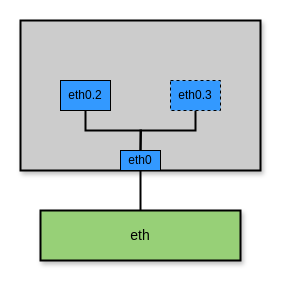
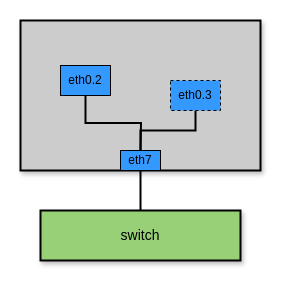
  <mxCell id="0" />
  <mxCell id="1" parent="0" />
  <mxCell id="2" value="" style="rounded=0;whiteSpace=wrap;html=1;fillColor=#CCCCCC;shadow=1;strokeWidth=2;" parent="1" vertex="1"><mxGeometry x="20" y="20" width="240" height="150" as="geometry" /></mxCell>
- <mxCell id="3" value="&lt;font style=&quot;font-size: 14px&quot;&gt;eth&lt;/font&gt;" style="rounded=0;whiteSpace=wrap;html=1;fillColor=#97D077;shadow=1;strokeWidth=2;" parent="1" vertex="1"><mxGeometry x="40" y="210" width="200" height="50" as="geometry" /></mxCell>
+ <mxCell id="3" value="&lt;font style=&quot;font-size: 14px&quot;&gt;switch&lt;/font&gt;" style="rounded=0;whiteSpace=wrap;html=1;fillColor=#97D077;shadow=1;strokeWidth=2;" parent="1" vertex="1"><mxGeometry x="40" y="210" width="200" height="50" as="geometry" /></mxCell>
  <mxCell id="4" style="edgeStyle=orthogonalEdgeStyle;rounded=0;orthogonalLoop=1;jettySize=auto;html=1;exitX=0.5;exitY=0;exitDx=0;exitDy=0;entryX=0.5;entryY=1;entryDx=0;entryDy=0;endArrow=none;endFill=0;strokeWidth=2;" edge="1" parent="1" source="5" target="9"><mxGeometry relative="1" as="geometry" /></mxCell>
- <mxCell id="5" value="eth0" style="rounded=0;whiteSpace=wrap;html=1;fillColor=#3399FF;" parent="1" vertex="1"><mxGeometry x="120" y="150" width="40" height="20" as="geometry" /></mxCell>
+ <mxCell id="5" value="eth7" style="rounded=0;whiteSpace=wrap;html=1;fillColor=#3399FF;" parent="1" vertex="1"><mxGeometry x="120" y="150" width="40" height="20" as="geometry" /></mxCell>
  <mxCell id="6" value="" style="endArrow=none;html=1;entryX=0.5;entryY=1;entryDx=0;entryDy=0;exitX=0.25;exitY=0;exitDx=0;exitDy=0;strokeWidth=2;" parent="1" target="5" edge="1"><mxGeometry width="50" height="50" relative="1" as="geometry"><mxPoint x="140" y="210" as="sourcePoint" /><mxPoint x="30" y="230" as="targetPoint" /></mxGeometry></mxCell>
  <mxCell id="7" style="edgeStyle=orthogonalEdgeStyle;rounded=0;orthogonalLoop=1;jettySize=auto;html=1;exitX=0.5;exitY=1;exitDx=0;exitDy=0;endArrow=none;endFill=0;strokeWidth=2;" edge="1" parent="1" source="8"><mxGeometry relative="1" as="geometry"><mxPoint x="140" y="150" as="targetPoint" /></mxGeometry></mxCell>
- <mxCell id="8" value="eth0.2" style="rounded=0;whiteSpace=wrap;html=1;fillColor=#3399FF;" vertex="1" parent="1"><mxGeometry x="60" y="80" width="50" height="30" as="geometry" /></mxCell>
+ <mxCell id="8" value="eth0.2" style="rounded=0;whiteSpace=wrap;html=1;fillColor=#3399FF;" vertex="1" parent="1"><mxGeometry x="60" y="65" width="50" height="30" as="geometry" /></mxCell>
  <mxCell id="9" value="eth0.3" style="rounded=0;whiteSpace=wrap;html=1;fillColor=#3399FF;dashed=1;" vertex="1" parent="1"><mxGeometry x="170" y="80" width="50" height="30" as="geometry" /></mxCell>
